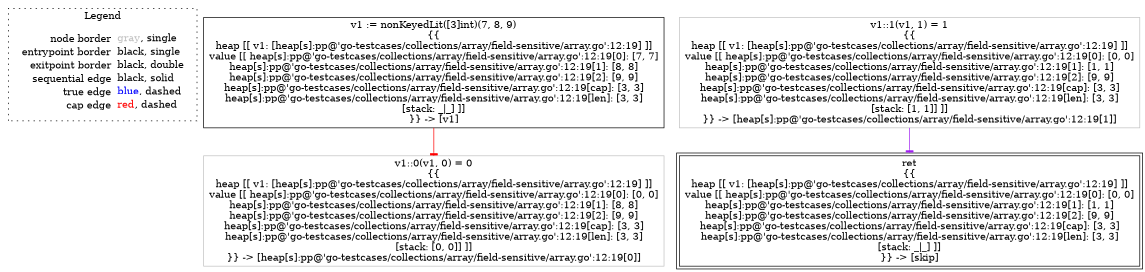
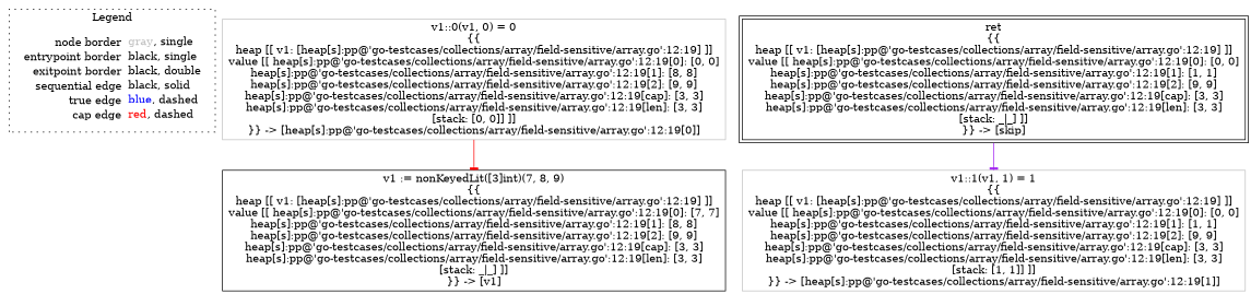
  digraph {
    node [shape=rect color=black]
    edge [arrowhead=tee]
    n1 [label=<<table border="0" cellpadding="2" cellspacing="0" cellborder="0"><tr><td align="right">node border&nbsp;</td><td align="left"><font color="gray">gray</font>, single</td></tr><tr><td align="right">entrypoint border&nbsp;</td><td align="left"><font color="black">black</font>, single</td></tr><tr><td align="right">exitpoint border&nbsp;</td><td align="left"><font color="black">black</font>, double</td></tr><tr><td align="right">sequential edge&nbsp;</td><td align="left"><font color="black">black</font>, solid</td></tr><tr><td align="right">true edge&nbsp;</td><td align="left"><font color="blue">blue</font>, dashed</td></tr><tr><td align="right">cap edge&nbsp;</td><td align="left"><font color="red">red</font>, dashed</td></tr></table>> shape=plaintext color=""]
    n2 [label=<v1 := nonKeyedLit([3]int)(7, 8, 9)<BR/>{{<BR/>heap [[ v1: [heap[s]:pp@'go-testcases/collections/array/field-sensitive/array.go':12:19] ]]<BR/>value [[ heap[s]:pp@'go-testcases/collections/array/field-sensitive/array.go':12:19[0]: [7, 7]<BR/>heap[s]:pp@'go-testcases/collections/array/field-sensitive/array.go':12:19[1]: [8, 8]<BR/>heap[s]:pp@'go-testcases/collections/array/field-sensitive/array.go':12:19[2]: [9, 9]<BR/>heap[s]:pp@'go-testcases/collections/array/field-sensitive/array.go':12:19[cap]: [3, 3]<BR/>heap[s]:pp@'go-testcases/collections/array/field-sensitive/array.go':12:19[len]: [3, 3]<BR/>[stack: _|_] ]]<BR/>}} -&gt; [v1]>]
    n3 [color=gray label=<v1::0(v1, 0) = 0<BR/>{{<BR/>heap [[ v1: [heap[s]:pp@'go-testcases/collections/array/field-sensitive/array.go':12:19] ]]<BR/>value [[ heap[s]:pp@'go-testcases/collections/array/field-sensitive/array.go':12:19[0]: [0, 0]<BR/>heap[s]:pp@'go-testcases/collections/array/field-sensitive/array.go':12:19[1]: [8, 8]<BR/>heap[s]:pp@'go-testcases/collections/array/field-sensitive/array.go':12:19[2]: [9, 9]<BR/>heap[s]:pp@'go-testcases/collections/array/field-sensitive/array.go':12:19[cap]: [3, 3]<BR/>heap[s]:pp@'go-testcases/collections/array/field-sensitive/array.go':12:19[len]: [3, 3]<BR/>[stack: [0, 0]] ]]<BR/>}} -&gt; [heap[s]:pp@'go-testcases/collections/array/field-sensitive/array.go':12:19[0]]>]
    n4 [color=gray label=<v1::1(v1, 1) = 1<BR/>{{<BR/>heap [[ v1: [heap[s]:pp@'go-testcases/collections/array/field-sensitive/array.go':12:19] ]]<BR/>value [[ heap[s]:pp@'go-testcases/collections/array/field-sensitive/array.go':12:19[0]: [0, 0]<BR/>heap[s]:pp@'go-testcases/collections/array/field-sensitive/array.go':12:19[1]: [1, 1]<BR/>heap[s]:pp@'go-testcases/collections/array/field-sensitive/array.go':12:19[2]: [9, 9]<BR/>heap[s]:pp@'go-testcases/collections/array/field-sensitive/array.go':12:19[cap]: [3, 3]<BR/>heap[s]:pp@'go-testcases/collections/array/field-sensitive/array.go':12:19[len]: [3, 3]<BR/>[stack: [1, 1]] ]]<BR/>}} -&gt; [heap[s]:pp@'go-testcases/collections/array/field-sensitive/array.go':12:19[1]]>]
    n5 [label=<ret<BR/>{{<BR/>heap [[ v1: [heap[s]:pp@'go-testcases/collections/array/field-sensitive/array.go':12:19] ]]<BR/>value [[ heap[s]:pp@'go-testcases/collections/array/field-sensitive/array.go':12:19[0]: [0, 0]<BR/>heap[s]:pp@'go-testcases/collections/array/field-sensitive/array.go':12:19[1]: [1, 1]<BR/>heap[s]:pp@'go-testcases/collections/array/field-sensitive/array.go':12:19[2]: [9, 9]<BR/>heap[s]:pp@'go-testcases/collections/array/field-sensitive/array.go':12:19[cap]: [3, 3]<BR/>heap[s]:pp@'go-testcases/collections/array/field-sensitive/array.go':12:19[len]: [3, 3]<BR/>[stack: _|_] ]]<BR/>}} -&gt; [skip]> peripheries=2]
    subgraph cluster_1 {
      label=Legend
      style=dotted
      n1
    }
-   n2 -> n3 [color=red]
-   n4 -> n5 [color=purple]
+   n3 -> n2 [color=red]
+   n5 -> n4 [color=purple]
  }
